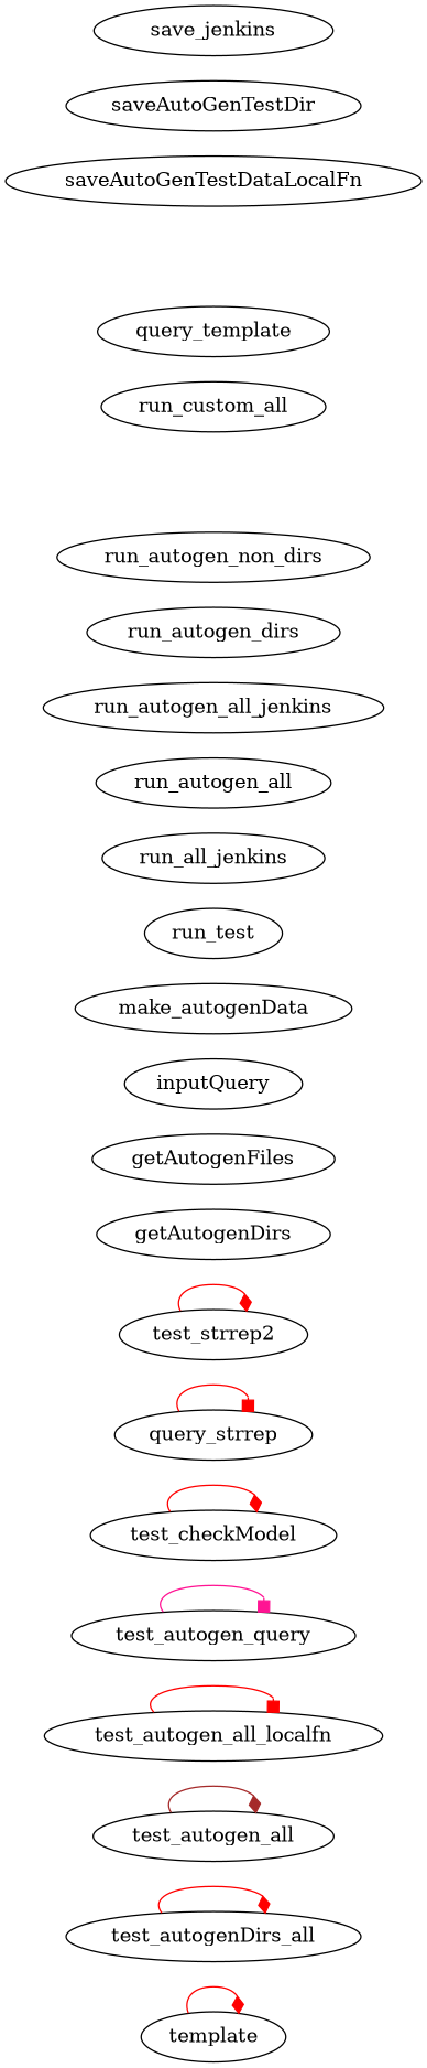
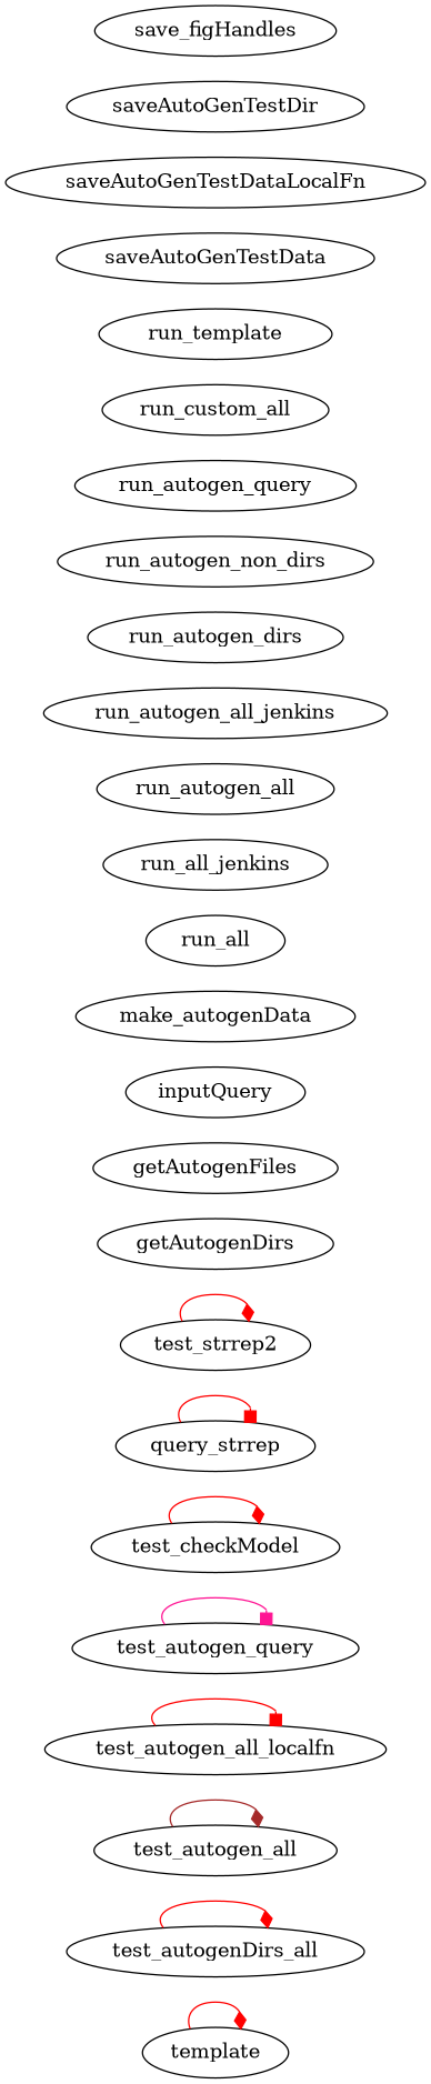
  digraph {
    rankdir=LR
    edge [arrowhead=diamond color=red]
    template
    test_autogenDirs_all
    test_autogen_all
    test_autogen_all_localfn
    test_autogen_query
    test_checkModel
    n7 [label=query_strrep]
    test_strrep2
    getAutogenDirs
    getAutogenFiles
    inputQuery
    make_autogenData
-   run_all [label=run_test]
+   run_all
    run_all_jenkins
    run_autogen_all
    run_autogen_all_jenkins
    run_autogen_dirs
    run_autogen_non_dirs
+   run_autogen_query
    run_custom_all
-   run_template [label=query_template]
+   run_template
+   saveAutoGenTestData
    saveAutoGenTestDataLocalFn
    saveAutoGenTestDir
-   save_figHandles [label=save_jenkins]
+   save_figHandles
    template -> template
    test_autogenDirs_all -> test_autogenDirs_all
    test_autogen_all -> test_autogen_all [color=brown]
    test_autogen_all_localfn -> test_autogen_all_localfn [arrowhead=box]
    test_autogen_query -> test_autogen_query [arrowhead=box color=deeppink]
    test_checkModel -> test_checkModel
    n7 -> n7 [arrowhead=box]
    test_strrep2 -> test_strrep2
  }
